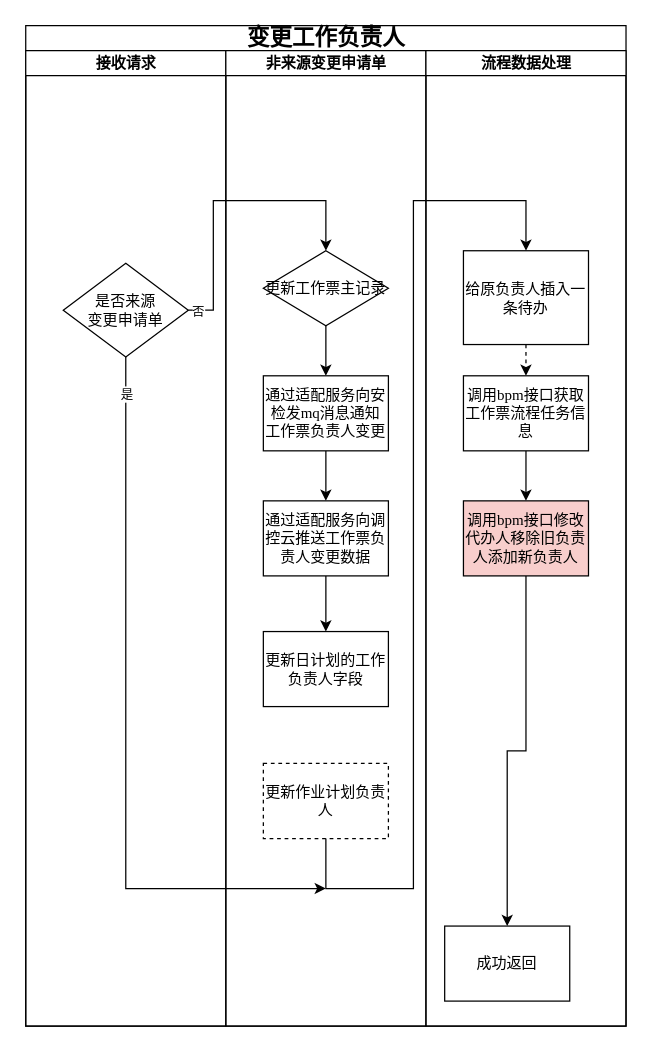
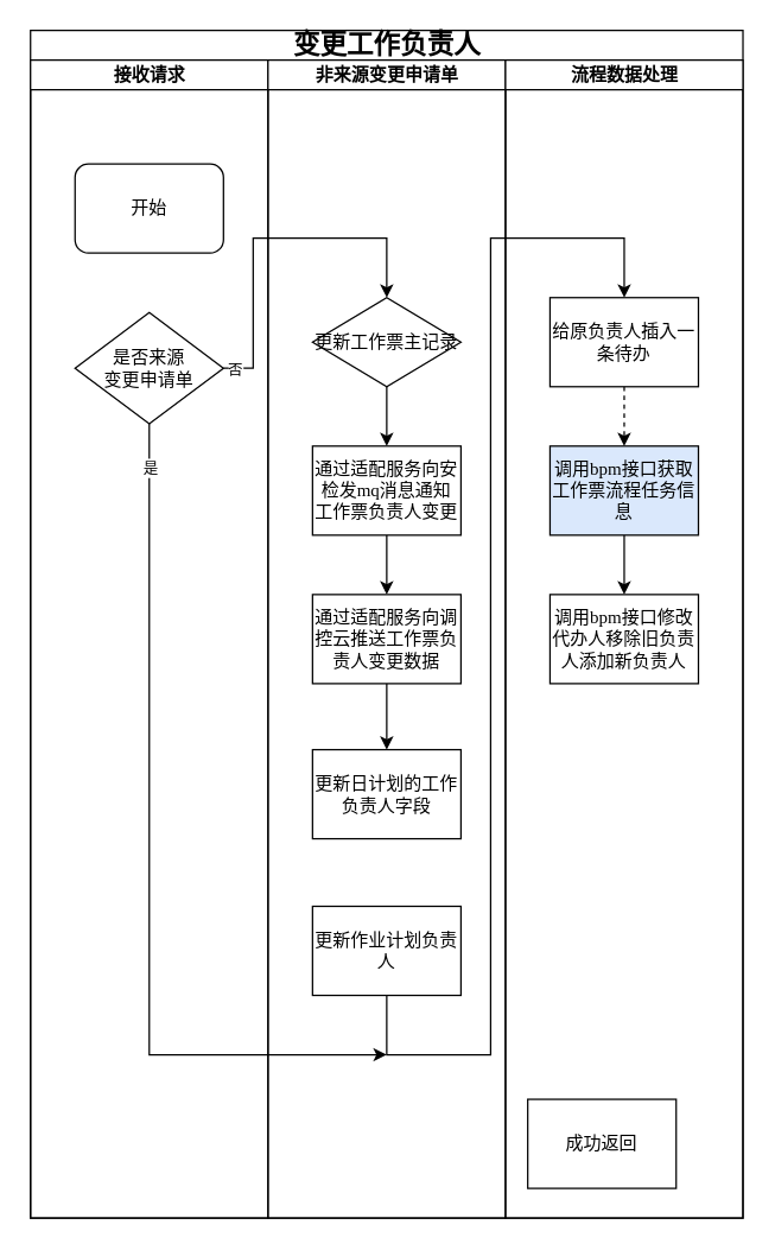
  <mxCell id="0" />
  <mxCell id="1" parent="0" />
  <mxCell id="2" value="&lt;span style=&quot;font-size: 18px;&quot;&gt;变更工作负责人&lt;/span&gt;" style="swimlane;html=1;childLayout=stackLayout;startSize=20;rounded=0;shadow=0;labelBackgroundColor=none;strokeWidth=1;fontFamily=Verdana;fontSize=8;align=center;" vertex="1" parent="1"><mxGeometry x="20" y="20" width="480" height="800" as="geometry" /></mxCell>
  <mxCell id="3" value="接收请求" style="swimlane;html=1;startSize=20;" vertex="1" parent="2"><mxGeometry y="20" width="160" height="780" as="geometry"><mxRectangle y="20" width="40" height="730" as="alternateBounds" /></mxGeometry></mxCell>
+ <mxCell id="4" value="&lt;font style=&quot;font-size: 12px;&quot;&gt;开始&lt;/font&gt;" style="rounded=1;whiteSpace=wrap;html=1;shadow=0;labelBackgroundColor=none;strokeWidth=1;fontFamily=Verdana;fontSize=8;align=center;" vertex="1" parent="3"><mxGeometry x="30" y="70" width="100" height="60" as="geometry" /></mxCell>
  <mxCell id="5" style="edgeStyle=orthogonalEdgeStyle;rounded=0;orthogonalLoop=1;jettySize=auto;html=1;exitX=0.5;exitY=1;exitDx=0;exitDy=0;" edge="1" parent="3" source="7"><mxGeometry relative="1" as="geometry"><mxPoint x="240" y="670" as="targetPoint" /><Array as="points"><mxPoint x="80" y="670" /><mxPoint x="241" y="670" /></Array></mxGeometry></mxCell>
  <mxCell id="6" value="&lt;font style=&quot;font-size: 10px;&quot;&gt;是&lt;/font&gt;" style="edgeLabel;html=1;align=center;verticalAlign=middle;resizable=0;points=[];" vertex="1" connectable="0" parent="5"><mxGeometry x="-0.901" relative="1" as="geometry"><mxPoint as="offset" /></mxGeometry></mxCell>
  <mxCell id="7" value="&lt;span style=&quot;font-size: 12px;&quot;&gt;是否来源&lt;/span&gt;&lt;div&gt;&lt;span style=&quot;font-size: 12px;&quot;&gt;变更申请单&lt;/span&gt;&lt;/div&gt;" style="rhombus;whiteSpace=wrap;html=1;rounded=0;shadow=0;labelBackgroundColor=none;strokeWidth=1;fontFamily=Verdana;fontSize=8;align=center;" vertex="1" parent="3"><mxGeometry x="30" y="170" width="100" height="75" as="geometry" /></mxCell>
  <mxCell id="8" value="非来源变更申请单" style="swimlane;html=1;startSize=20;" vertex="1" parent="2"><mxGeometry x="160" y="20" width="160" height="780" as="geometry" /></mxCell>
  <mxCell id="9" style="edgeStyle=orthogonalEdgeStyle;rounded=0;orthogonalLoop=1;jettySize=auto;html=1;exitX=0.5;exitY=1;exitDx=0;exitDy=0;" edge="1" parent="8" source="10" target="12"><mxGeometry relative="1" as="geometry" /></mxCell>
  <mxCell id="10" value="&lt;span style=&quot;font-size: 12px;&quot;&gt;更新工作票主记录&lt;/span&gt;" style="rhombus;whiteSpace=wrap;html=1;fontSize=8;fontFamily=Verdana;shadow=0;labelBackgroundColor=none;strokeWidth=1;" vertex="1" parent="8"><mxGeometry x="30" y="160" width="100" height="60" as="geometry" /></mxCell>
  <mxCell id="11" style="edgeStyle=orthogonalEdgeStyle;rounded=0;orthogonalLoop=1;jettySize=auto;html=1;exitX=0.5;exitY=1;exitDx=0;exitDy=0;entryX=0.5;entryY=0;entryDx=0;entryDy=0;" edge="1" parent="8" source="12" target="14"><mxGeometry relative="1" as="geometry" /></mxCell>
  <mxCell id="12" value="&lt;span style=&quot;font-size: 12px;&quot;&gt;通过适配服务向安检发mq消息通知&lt;/span&gt;&lt;span style=&quot;font-size: 12px;&quot;&gt;工作票负责人变更&lt;/span&gt;" style="whiteSpace=wrap;html=1;fontSize=8;fontFamily=Verdana;rounded=0;shadow=0;labelBackgroundColor=none;strokeWidth=1;" vertex="1" parent="8"><mxGeometry x="30" y="260" width="100" height="60" as="geometry" /></mxCell>
  <mxCell id="13" style="edgeStyle=orthogonalEdgeStyle;rounded=0;orthogonalLoop=1;jettySize=auto;html=1;exitX=0.5;exitY=1;exitDx=0;exitDy=0;" edge="1" parent="8" source="14" target="15"><mxGeometry relative="1" as="geometry" /></mxCell>
  <mxCell id="14" value="&lt;span style=&quot;font-size: 12px;&quot;&gt;通过适配服务向调控云推送&lt;/span&gt;&lt;span style=&quot;font-size: 12px;&quot;&gt;工作票负责人变更数据&lt;/span&gt;" style="whiteSpace=wrap;html=1;fontSize=8;fontFamily=Verdana;rounded=0;shadow=0;labelBackgroundColor=none;strokeWidth=1;" vertex="1" parent="8"><mxGeometry x="30" y="360" width="100" height="60" as="geometry" /></mxCell>
  <mxCell id="15" value="&lt;span style=&quot;font-size: 12px;&quot;&gt;更新日计划的工作负责人字段&lt;/span&gt;" style="whiteSpace=wrap;html=1;fontSize=8;fontFamily=Verdana;rounded=0;shadow=0;labelBackgroundColor=none;strokeWidth=1;" vertex="1" parent="8"><mxGeometry x="30" y="464.5" width="100" height="60" as="geometry" /></mxCell>
- <mxCell id="16" value="&lt;span style=&quot;font-size: 12px;&quot;&gt;更新作业计划负责人&lt;/span&gt;" style="whiteSpace=wrap;html=1;fontSize=8;fontFamily=Verdana;rounded=0;shadow=0;labelBackgroundColor=none;strokeWidth=1;dashed=1;" vertex="1" parent="8"><mxGeometry x="30" y="570" width="100" height="60" as="geometry" /></mxCell>
+ <mxCell id="16" value="&lt;span style=&quot;font-size: 12px;&quot;&gt;更新作业计划负责人&lt;/span&gt;" style="whiteSpace=wrap;html=1;fontSize=8;fontFamily=Verdana;rounded=0;shadow=0;labelBackgroundColor=none;strokeWidth=1;" vertex="1" parent="8"><mxGeometry x="30" y="570" width="100" height="60" as="geometry" /></mxCell>
  <mxCell id="17" value="流程数据处理" style="swimlane;html=1;startSize=20;" vertex="1" parent="2"><mxGeometry x="320" y="20" width="160" height="780" as="geometry" /></mxCell>
  <mxCell id="18" style="edgeStyle=orthogonalEdgeStyle;rounded=0;orthogonalLoop=1;jettySize=auto;html=1;exitX=0.5;exitY=1;exitDx=0;exitDy=0;entryX=0.5;entryY=0;entryDx=0;entryDy=0;dashed=1;" edge="1" parent="17" source="19" target="21"><mxGeometry relative="1" as="geometry" /></mxCell>
- <mxCell id="19" value="&lt;span style=&quot;font-size: 12px;&quot;&gt;给原负责人插入一条待办&lt;/span&gt;" style="whiteSpace=wrap;html=1;fontSize=8;fontFamily=Verdana;rounded=0;shadow=0;labelBackgroundColor=none;strokeWidth=1;" vertex="1" parent="17"><mxGeometry x="30" y="160" width="100" height="75" as="geometry" /></mxCell>
+ <mxCell id="19" value="&lt;span style=&quot;font-size: 12px;&quot;&gt;给原负责人插入一条待办&lt;/span&gt;" style="whiteSpace=wrap;html=1;fontSize=8;fontFamily=Verdana;rounded=0;shadow=0;labelBackgroundColor=none;strokeWidth=1;" vertex="1" parent="17"><mxGeometry x="30" y="160" width="100" height="60" as="geometry" /></mxCell>
  <mxCell id="20" style="edgeStyle=orthogonalEdgeStyle;rounded=0;orthogonalLoop=1;jettySize=auto;html=1;exitX=0.5;exitY=1;exitDx=0;exitDy=0;entryX=0.5;entryY=0;entryDx=0;entryDy=0;" edge="1" parent="17" source="21" target="23"><mxGeometry relative="1" as="geometry" /></mxCell>
- <mxCell id="21" value="&lt;span style=&quot;font-size: 12px;&quot;&gt;调用bpm接口获取工作票流程任务信息&lt;/span&gt;" style="whiteSpace=wrap;html=1;fontSize=8;fontFamily=Verdana;rounded=0;shadow=0;labelBackgroundColor=none;strokeWidth=1;" vertex="1" parent="17"><mxGeometry x="30" y="260" width="100" height="60" as="geometry" /></mxCell>
- <mxCell id="22" style="edgeStyle=orthogonalEdgeStyle;rounded=0;orthogonalLoop=1;jettySize=auto;html=1;exitX=0.5;exitY=1;exitDx=0;exitDy=0;entryX=0.5;entryY=0;entryDx=0;entryDy=0;" edge="1" parent="17" source="23" target="24"><mxGeometry relative="1" as="geometry" /></mxCell>
- <mxCell id="23" value="&lt;span style=&quot;font-size: 12px;&quot;&gt;调用bpm接口修改代办人移除旧负责人添加新负责人&lt;/span&gt;" style="whiteSpace=wrap;html=1;fontSize=8;fontFamily=Verdana;rounded=0;shadow=0;labelBackgroundColor=none;strokeWidth=1;fillColor=#f8cecc;" vertex="1" parent="17"><mxGeometry x="30" y="360" width="100" height="60" as="geometry" /></mxCell>
+ <mxCell id="21" value="&lt;span style=&quot;font-size: 12px;&quot;&gt;调用bpm接口获取工作票流程任务信息&lt;/span&gt;" style="whiteSpace=wrap;html=1;fontSize=8;fontFamily=Verdana;rounded=0;shadow=0;labelBackgroundColor=none;strokeWidth=1;fillColor=#dae8fc;" vertex="1" parent="17"><mxGeometry x="30" y="260" width="100" height="60" as="geometry" /></mxCell>
+ <mxCell id="23" value="&lt;span style=&quot;font-size: 12px;&quot;&gt;调用bpm接口修改代办人移除旧负责人添加新负责人&lt;/span&gt;" style="whiteSpace=wrap;html=1;fontSize=8;fontFamily=Verdana;rounded=0;shadow=0;labelBackgroundColor=none;strokeWidth=1;" vertex="1" parent="17"><mxGeometry x="30" y="360" width="100" height="60" as="geometry" /></mxCell>
  <mxCell id="24" value="&lt;span style=&quot;font-size: 12px;&quot;&gt;成功返回&lt;/span&gt;" style="whiteSpace=wrap;html=1;fontSize=8;fontFamily=Verdana;rounded=0;shadow=0;labelBackgroundColor=none;strokeWidth=1;" vertex="1" parent="17"><mxGeometry x="15" y="700" width="100" height="60" as="geometry" /></mxCell>
  <mxCell id="25" style="edgeStyle=orthogonalEdgeStyle;rounded=0;orthogonalLoop=1;jettySize=auto;html=1;exitX=0.5;exitY=1;exitDx=0;exitDy=0;entryX=0.5;entryY=0;entryDx=0;entryDy=0;" edge="1" parent="2" source="16" target="19"><mxGeometry relative="1" as="geometry"><mxPoint x="400" y="172.5" as="targetPoint" /><Array as="points"><mxPoint x="240" y="690" /><mxPoint x="310" y="690" /><mxPoint x="310" y="140" /><mxPoint x="400" y="140" /></Array></mxGeometry></mxCell>
  <mxCell id="26" style="edgeStyle=orthogonalEdgeStyle;rounded=0;orthogonalLoop=1;jettySize=auto;html=1;exitX=1;exitY=0.5;exitDx=0;exitDy=0;entryX=0.5;entryY=0;entryDx=0;entryDy=0;" edge="1" parent="2" source="7" target="10"><mxGeometry relative="1" as="geometry"><Array as="points"><mxPoint x="150" y="228" /><mxPoint x="150" y="140" /><mxPoint x="240" y="140" /></Array></mxGeometry></mxCell>
  <mxCell id="27" value="&lt;font style=&quot;font-size: 10px;&quot;&gt;否&lt;/font&gt;" style="edgeLabel;html=1;align=center;verticalAlign=middle;resizable=0;points=[];" vertex="1" connectable="0" parent="26"><mxGeometry x="-0.939" y="-1" relative="1" as="geometry"><mxPoint as="offset" /></mxGeometry></mxCell>
